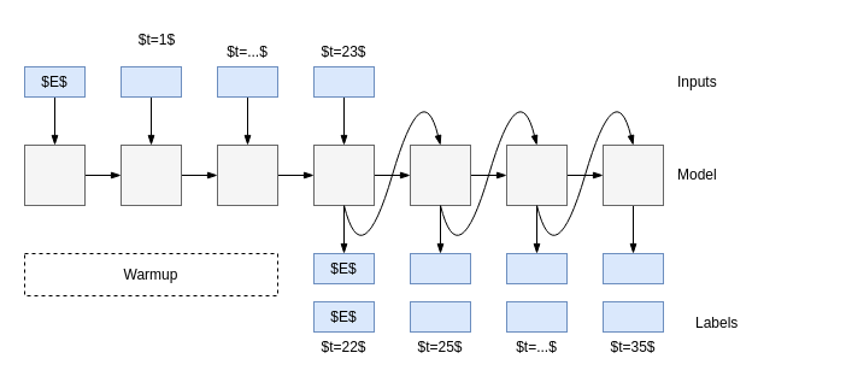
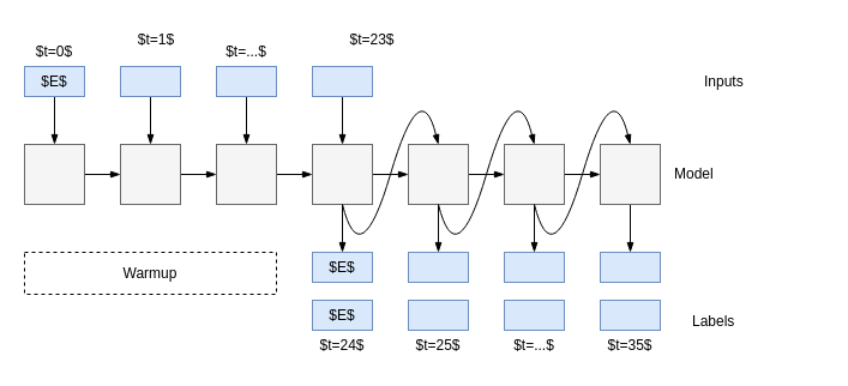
  <mxCell id="0" />
  <mxCell id="1" parent="0" />
+ <mxCell id="2" value="$t=0$" style="text;html=1;strokeColor=none;fillColor=none;align=center;verticalAlign=middle;whiteSpace=wrap;rounded=0;" parent="1" vertex="1"><mxGeometry width="50" height="25" as="geometry" x="20" y="30" /></mxCell>
  <mxCell id="3" style="edgeStyle=orthogonalEdgeStyle;rounded=0;orthogonalLoop=1;jettySize=auto;html=1;exitX=1;exitY=0.5;exitDx=0;exitDy=0;entryX=0;entryY=0.5;entryDx=0;entryDy=0;endArrow=blockThin;endFill=1;" parent="1" source="4" target="6" edge="1"><mxGeometry relative="1" as="geometry" /></mxCell>
  <mxCell id="4" value="" style="whiteSpace=wrap;html=1;aspect=fixed;fillColor=#f5f5f5;fontColor=#333333;strokeColor=#666666;" parent="1" vertex="1"><mxGeometry y="120" width="50" height="50" as="geometry" x="20" /></mxCell>
  <mxCell id="5" style="edgeStyle=orthogonalEdgeStyle;rounded=0;orthogonalLoop=1;jettySize=auto;html=1;exitX=1;exitY=0.5;exitDx=0;exitDy=0;entryX=0;entryY=0.5;entryDx=0;entryDy=0;endArrow=blockThin;endFill=1;" parent="1" source="6" target="8" edge="1"><mxGeometry relative="1" as="geometry" /></mxCell>
  <mxCell id="6" value="" style="whiteSpace=wrap;html=1;aspect=fixed;fillColor=#f5f5f5;fontColor=#333333;strokeColor=#666666;" parent="1" vertex="1"><mxGeometry x="100" y="120" width="50" height="50" as="geometry" /></mxCell>
  <mxCell id="7" style="edgeStyle=orthogonalEdgeStyle;rounded=0;orthogonalLoop=1;jettySize=auto;html=1;exitX=1;exitY=0.5;exitDx=0;exitDy=0;entryX=0;entryY=0.5;entryDx=0;entryDy=0;endArrow=blockThin;endFill=1;" parent="1" source="8" target="11" edge="1"><mxGeometry relative="1" as="geometry" /></mxCell>
  <mxCell id="8" value="" style="whiteSpace=wrap;html=1;aspect=fixed;fillColor=#f5f5f5;fontColor=#333333;strokeColor=#666666;" parent="1" vertex="1"><mxGeometry x="180" y="120" width="50" height="50" as="geometry" /></mxCell>
  <mxCell id="9" style="edgeStyle=orthogonalEdgeStyle;rounded=0;orthogonalLoop=1;jettySize=auto;html=1;exitX=0.5;exitY=1;exitDx=0;exitDy=0;entryX=0.5;entryY=0;entryDx=0;entryDy=0;endArrow=blockThin;endFill=1;" parent="1" source="11" target="29" edge="1"><mxGeometry relative="1" as="geometry" /></mxCell>
  <mxCell id="10" style="edgeStyle=orthogonalEdgeStyle;rounded=0;orthogonalLoop=1;jettySize=auto;html=1;exitX=1;exitY=0.5;exitDx=0;exitDy=0;entryX=0;entryY=0.5;entryDx=0;entryDy=0;endArrow=blockThin;endFill=1;" parent="1" source="11" target="14" edge="1"><mxGeometry relative="1" as="geometry" /></mxCell>
  <mxCell id="11" value="" style="whiteSpace=wrap;html=1;aspect=fixed;fillColor=#f5f5f5;fontColor=#333333;strokeColor=#666666;" parent="1" vertex="1"><mxGeometry x="260" y="120" width="50" height="50" as="geometry" /></mxCell>
  <mxCell id="12" style="edgeStyle=orthogonalEdgeStyle;rounded=0;orthogonalLoop=1;jettySize=auto;html=1;exitX=1;exitY=0.5;exitDx=0;exitDy=0;entryX=0;entryY=0.5;entryDx=0;entryDy=0;endArrow=blockThin;endFill=1;" parent="1" source="14" target="17" edge="1"><mxGeometry relative="1" as="geometry" /></mxCell>
  <mxCell id="13" style="edgeStyle=orthogonalEdgeStyle;rounded=0;orthogonalLoop=1;jettySize=auto;html=1;exitX=0.5;exitY=1;exitDx=0;exitDy=0;entryX=0.5;entryY=0;entryDx=0;entryDy=0;endArrow=blockThin;endFill=1;" parent="1" source="14" target="31" edge="1"><mxGeometry relative="1" as="geometry" /></mxCell>
  <mxCell id="14" value="" style="whiteSpace=wrap;html=1;aspect=fixed;fillColor=#f5f5f5;fontColor=#333333;strokeColor=#666666;" parent="1" vertex="1"><mxGeometry x="340" y="120" width="50" height="50" as="geometry" /></mxCell>
  <mxCell id="15" style="edgeStyle=orthogonalEdgeStyle;rounded=0;orthogonalLoop=1;jettySize=auto;html=1;exitX=1;exitY=0.5;exitDx=0;exitDy=0;entryX=0;entryY=0.5;entryDx=0;entryDy=0;endArrow=blockThin;endFill=1;" parent="1" source="17" target="19" edge="1"><mxGeometry relative="1" as="geometry" /></mxCell>
  <mxCell id="16" style="edgeStyle=orthogonalEdgeStyle;rounded=0;orthogonalLoop=1;jettySize=auto;html=1;exitX=0.5;exitY=1;exitDx=0;exitDy=0;entryX=0.5;entryY=0;entryDx=0;entryDy=0;endArrow=blockThin;endFill=1;" parent="1" source="17" target="33" edge="1"><mxGeometry relative="1" as="geometry" /></mxCell>
  <mxCell id="17" value="" style="whiteSpace=wrap;html=1;aspect=fixed;fillColor=#f5f5f5;fontColor=#333333;strokeColor=#666666;" parent="1" vertex="1"><mxGeometry x="420" y="120" width="50" height="50" as="geometry" /></mxCell>
  <mxCell id="18" style="edgeStyle=orthogonalEdgeStyle;rounded=0;orthogonalLoop=1;jettySize=auto;html=1;exitX=0.5;exitY=1;exitDx=0;exitDy=0;entryX=0.5;entryY=0;entryDx=0;entryDy=0;endArrow=blockThin;endFill=1;" parent="1" source="19" target="35" edge="1"><mxGeometry relative="1" as="geometry" /></mxCell>
  <mxCell id="19" value="" style="whiteSpace=wrap;html=1;aspect=fixed;fillColor=#f5f5f5;fontColor=#333333;strokeColor=#666666;" parent="1" vertex="1"><mxGeometry x="500" y="120" width="50" height="50" as="geometry" /></mxCell>
  <mxCell id="20" style="edgeStyle=orthogonalEdgeStyle;rounded=0;orthogonalLoop=1;jettySize=auto;html=1;exitX=0.5;exitY=1;exitDx=0;exitDy=0;entryX=0.5;entryY=0;entryDx=0;entryDy=0;endArrow=blockThin;endFill=1;" parent="1" source="21" target="4" edge="1"><mxGeometry relative="1" as="geometry" /></mxCell>
  <mxCell id="21" value="$E$" style="rounded=0;whiteSpace=wrap;html=1;fillColor=#dae8fc;strokeColor=#6c8ebf;" parent="1" vertex="1"><mxGeometry y="55" width="50" height="25" as="geometry" x="20" /></mxCell>
  <mxCell id="22" style="edgeStyle=orthogonalEdgeStyle;rounded=0;orthogonalLoop=1;jettySize=auto;html=1;exitX=0.5;exitY=1;exitDx=0;exitDy=0;entryX=0.5;entryY=0;entryDx=0;entryDy=0;endArrow=blockThin;endFill=1;" parent="1" source="23" target="6" edge="1"><mxGeometry relative="1" as="geometry" /></mxCell>
  <mxCell id="23" value="" style="rounded=0;whiteSpace=wrap;html=1;fillColor=#dae8fc;strokeColor=#6c8ebf;" parent="1" vertex="1"><mxGeometry x="100" y="55" width="50" height="25" as="geometry" /></mxCell>
  <mxCell id="24" style="edgeStyle=orthogonalEdgeStyle;rounded=0;orthogonalLoop=1;jettySize=auto;html=1;exitX=0.5;exitY=1;exitDx=0;exitDy=0;entryX=0.5;entryY=0;entryDx=0;entryDy=0;endArrow=blockThin;endFill=1;" parent="1" source="25" target="8" edge="1"><mxGeometry relative="1" as="geometry" /></mxCell>
  <mxCell id="25" value="" style="rounded=0;whiteSpace=wrap;html=1;fillColor=#dae8fc;strokeColor=#6c8ebf;" parent="1" vertex="1"><mxGeometry x="180" y="55" width="50" height="25" as="geometry" /></mxCell>
  <mxCell id="26" style="edgeStyle=orthogonalEdgeStyle;rounded=0;orthogonalLoop=1;jettySize=auto;html=1;exitX=0.5;exitY=1;exitDx=0;exitDy=0;entryX=0.5;entryY=0;entryDx=0;entryDy=0;endArrow=blockThin;endFill=1;" parent="1" source="27" target="11" edge="1"><mxGeometry relative="1" as="geometry" /></mxCell>
  <mxCell id="27" value="" style="rounded=0;whiteSpace=wrap;html=1;fillColor=#dae8fc;strokeColor=#6c8ebf;" parent="1" vertex="1"><mxGeometry x="260" y="55" width="50" height="25" as="geometry" /></mxCell>
  <mxCell id="28" value="Warmup" style="rounded=0;whiteSpace=wrap;html=1;dashed=1;" parent="1" vertex="1"><mxGeometry x="20" y="210" width="210" height="35" as="geometry" /></mxCell>
  <mxCell id="29" value="" style="rounded=0;whiteSpace=wrap;html=1;fillColor=#dae8fc;strokeColor=#6c8ebf;" parent="1" vertex="1"><mxGeometry x="260" y="210" width="50" height="25" as="geometry" /></mxCell>
  <mxCell id="30" value="$E$" style="rounded=0;whiteSpace=wrap;html=1;fillColor=#dae8fc;strokeColor=#6c8ebf;" parent="1" vertex="1"><mxGeometry x="260" y="250" width="50" height="25" as="geometry" /></mxCell>
  <mxCell id="31" value="" style="rounded=0;whiteSpace=wrap;html=1;fillColor=#dae8fc;strokeColor=#6c8ebf;" parent="1" vertex="1"><mxGeometry x="340" y="210" width="50" height="25" as="geometry" /></mxCell>
  <mxCell id="32" value="" style="rounded=0;whiteSpace=wrap;html=1;fillColor=#dae8fc;strokeColor=#6c8ebf;" parent="1" vertex="1"><mxGeometry x="340" y="250" width="50" height="25" as="geometry" /></mxCell>
  <mxCell id="33" value="" style="rounded=0;whiteSpace=wrap;html=1;fillColor=#dae8fc;strokeColor=#6c8ebf;" parent="1" vertex="1"><mxGeometry x="420" y="210" width="50" height="25" as="geometry" /></mxCell>
  <mxCell id="34" value="" style="rounded=0;whiteSpace=wrap;html=1;fillColor=#dae8fc;strokeColor=#6c8ebf;" parent="1" vertex="1"><mxGeometry x="420" y="250" width="50" height="25" as="geometry" /></mxCell>
  <mxCell id="35" value="" style="rounded=0;whiteSpace=wrap;html=1;fillColor=#dae8fc;strokeColor=#6c8ebf;" parent="1" vertex="1"><mxGeometry x="500" y="210" width="50" height="25" as="geometry" /></mxCell>
  <mxCell id="36" value="" style="rounded=0;whiteSpace=wrap;html=1;fillColor=#dae8fc;strokeColor=#6c8ebf;" parent="1" vertex="1"><mxGeometry x="500" y="250" width="50" height="25" as="geometry" /></mxCell>
  <mxCell id="37" value="Model" style="text;html=1;strokeColor=none;fillColor=none;align=left;verticalAlign=middle;whiteSpace=wrap;rounded=0;" parent="1" vertex="1"><mxGeometry x="560" y="130" width="110" height="30" as="geometry" /></mxCell>
  <mxCell id="38" value="Labels" style="text;html=1;strokeColor=none;fillColor=none;align=left;verticalAlign=middle;whiteSpace=wrap;rounded=0;" parent="1" vertex="1"><mxGeometry x="575" y="252.5" width="110" height="30" as="geometry" /></mxCell>
- <mxCell id="39" value="Inputs" style="text;html=1;strokeColor=none;fillColor=none;align=left;verticalAlign=middle;whiteSpace=wrap;rounded=0;" parent="1" vertex="1"><mxGeometry x="560" y="52.5" width="110" height="30" as="geometry" /></mxCell>
+ <mxCell id="39" value="Inputs" style="text;html=1;strokeColor=none;fillColor=none;align=left;verticalAlign=middle;whiteSpace=wrap;rounded=0;" parent="1" vertex="1"><mxGeometry x="585" y="52.5" width="110" height="30" as="geometry" /></mxCell>
  <mxCell id="40" value="$t=1$" style="text;html=1;strokeColor=none;fillColor=none;align=center;verticalAlign=middle;whiteSpace=wrap;rounded=0;" parent="1" vertex="1"><mxGeometry x="105" y="20" width="50" height="25" as="geometry" /></mxCell>
  <mxCell id="41" value="$t=...$" style="text;html=1;strokeColor=none;fillColor=none;align=center;verticalAlign=middle;whiteSpace=wrap;rounded=0;" parent="1" vertex="1"><mxGeometry x="180" width="50" height="25" as="geometry" y="30" /></mxCell>
- <mxCell id="42" value="$t=23$" style="text;html=1;strokeColor=none;fillColor=none;align=center;verticalAlign=middle;whiteSpace=wrap;rounded=0;" parent="1" vertex="1"><mxGeometry x="260" width="50" height="25" as="geometry" y="30" /></mxCell>
- <mxCell id="43" value="$t=22$" style="text;html=1;strokeColor=none;fillColor=none;align=center;verticalAlign=middle;whiteSpace=wrap;rounded=0;" parent="1" vertex="1"><mxGeometry x="260" y="275" width="50" height="25" as="geometry" /></mxCell>
+ <mxCell id="42" value="$t=23$" style="text;html=1;strokeColor=none;fillColor=none;align=center;verticalAlign=middle;whiteSpace=wrap;rounded=0;" parent="1" vertex="1"><mxGeometry x="285" y="20" width="50" height="25" as="geometry" /></mxCell>
+ <mxCell id="43" value="$t=24$" style="text;html=1;strokeColor=none;fillColor=none;align=center;verticalAlign=middle;whiteSpace=wrap;rounded=0;" parent="1" vertex="1"><mxGeometry x="260" y="275" width="50" height="25" as="geometry" /></mxCell>
  <mxCell id="44" value="$t=...$" style="text;html=1;strokeColor=none;fillColor=none;align=center;verticalAlign=middle;whiteSpace=wrap;rounded=0;" parent="1" vertex="1"><mxGeometry x="420" y="275" width="50" height="25" as="geometry" /></mxCell>
  <mxCell id="45" value="$t=25$" style="text;html=1;strokeColor=none;fillColor=none;align=center;verticalAlign=middle;whiteSpace=wrap;rounded=0;" parent="1" vertex="1"><mxGeometry x="340" y="275" width="50" height="25" as="geometry" /></mxCell>
  <mxCell id="46" value="$t=35$" style="text;html=1;strokeColor=none;fillColor=none;align=center;verticalAlign=middle;whiteSpace=wrap;rounded=0;" parent="1" vertex="1"><mxGeometry x="500" y="275" width="50" height="25" as="geometry" /></mxCell>
  <mxCell id="47" value="$E$" style="rounded=0;whiteSpace=wrap;html=1;fillColor=#dae8fc;strokeColor=#6c8ebf;" parent="1" vertex="1"><mxGeometry x="260" y="210" width="50" height="25" as="geometry" /></mxCell>
  <mxCell id="48" value="" style="rounded=0;whiteSpace=wrap;html=1;fillColor=#dae8fc;strokeColor=#6c8ebf;" parent="1" vertex="1"><mxGeometry x="340" y="210" width="50" height="25" as="geometry" /></mxCell>
  <mxCell id="49" value="" style="rounded=0;whiteSpace=wrap;html=1;fillColor=#dae8fc;strokeColor=#6c8ebf;" parent="1" vertex="1"><mxGeometry x="420" y="210" width="50" height="25" as="geometry" /></mxCell>
  <mxCell id="50" value="" style="rounded=0;whiteSpace=wrap;html=1;fillColor=#dae8fc;strokeColor=#6c8ebf;" parent="1" vertex="1"><mxGeometry x="500" y="210" width="50" height="25" as="geometry" /></mxCell>
  <mxCell id="51" value="" style="curved=1;endArrow=blockThin;html=1;rounded=0;entryX=0.5;entryY=0;entryDx=0;entryDy=0;exitX=0.5;exitY=1;exitDx=0;exitDy=0;endFill=1;" edge="1" parent="1" source="11" target="14"><mxGeometry width="50" height="50" relative="1" as="geometry"><mxPoint x="280" y="140" as="sourcePoint" /><mxPoint x="330" y="90" as="targetPoint" /><Array as="points"><mxPoint x="300" y="230" /><mxPoint x="350" y="60" /></Array></mxGeometry></mxCell>
  <mxCell id="52" value="" style="curved=1;endArrow=blockThin;html=1;rounded=0;entryX=0.5;entryY=0;entryDx=0;entryDy=0;exitX=0.5;exitY=1;exitDx=0;exitDy=0;endFill=1;" edge="1" parent="1"><mxGeometry width="50" height="50" relative="1" as="geometry"><mxPoint x="445" y="170" as="sourcePoint" /><mxPoint x="525" y="120" as="targetPoint" /><Array as="points"><mxPoint x="460" y="230" /><mxPoint x="510" y="60" /></Array></mxGeometry></mxCell>
  <mxCell id="53" value="" style="curved=1;endArrow=blockThin;html=1;rounded=0;entryX=0.5;entryY=0;entryDx=0;entryDy=0;exitX=0.5;exitY=1;exitDx=0;exitDy=0;endFill=1;" edge="1" parent="1"><mxGeometry width="50" height="50" relative="1" as="geometry"><mxPoint x="365" y="170" as="sourcePoint" /><mxPoint x="445" y="120" as="targetPoint" /><Array as="points"><mxPoint x="380" y="230" /><mxPoint x="430" y="60" /></Array></mxGeometry></mxCell>
